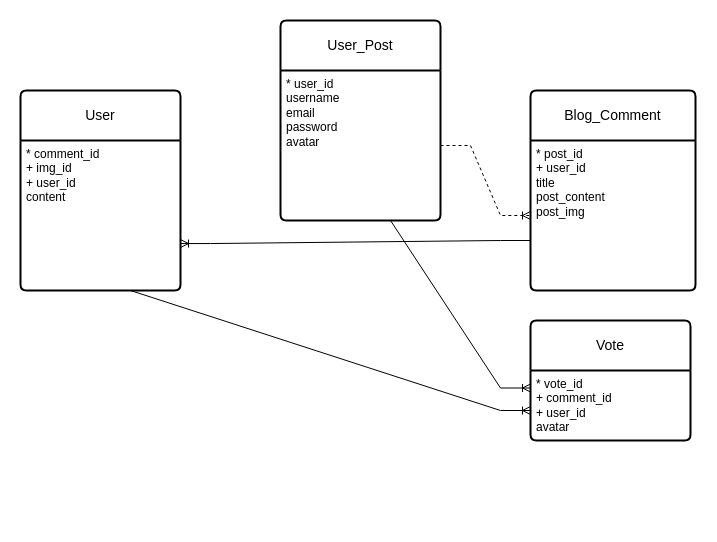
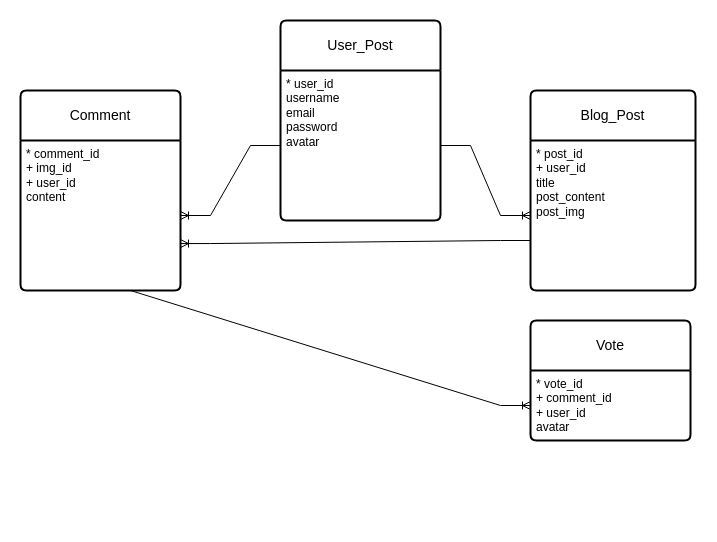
  <mxCell id="0" />
  <mxCell id="1" parent="0" />
  <mxCell id="2" value="User_Post" style="swimlane;childLayout=stackLayout;horizontal=1;startSize=50;horizontalStack=0;rounded=1;fontSize=14;fontStyle=0;strokeWidth=2;resizeParent=0;resizeLast=1;shadow=0;dashed=0;align=center;arcSize=4;whiteSpace=wrap;html=1;" vertex="1" parent="1"><mxGeometry x="280" y="20" width="160" height="200" as="geometry" /></mxCell>
  <mxCell id="3" value="* user_id&lt;div&gt;username&lt;/div&gt;&lt;div&gt;email&lt;/div&gt;&lt;div&gt;password&lt;/div&gt;&lt;div&gt;avatar&lt;/div&gt;" style="align=left;strokeColor=none;fillColor=none;spacingLeft=4;fontSize=12;verticalAlign=top;resizable=0;rotatable=0;part=1;html=1;" vertex="1" parent="2"><mxGeometry y="50" width="160" height="150" as="geometry" /></mxCell>
- <mxCell id="4" value="Blog_Comment" style="swimlane;childLayout=stackLayout;horizontal=1;startSize=50;horizontalStack=0;rounded=1;fontSize=14;fontStyle=0;strokeWidth=2;resizeParent=0;resizeLast=1;shadow=0;dashed=0;align=center;arcSize=4;whiteSpace=wrap;html=1;" vertex="1" parent="1"><mxGeometry x="530" y="90" width="165" height="200" as="geometry" /></mxCell>
+ <mxCell id="4" value="Blog_Post" style="swimlane;childLayout=stackLayout;horizontal=1;startSize=50;horizontalStack=0;rounded=1;fontSize=14;fontStyle=0;strokeWidth=2;resizeParent=0;resizeLast=1;shadow=0;dashed=0;align=center;arcSize=4;whiteSpace=wrap;html=1;" vertex="1" parent="1"><mxGeometry x="530" y="90" width="165" height="200" as="geometry" /></mxCell>
  <mxCell id="5" value="* post_id&lt;div&gt;+ user_id&lt;/div&gt;&lt;div&gt;title&lt;/div&gt;&lt;div&gt;post_content&lt;/div&gt;&lt;div&gt;post_img&lt;/div&gt;" style="align=left;strokeColor=none;fillColor=none;spacingLeft=4;fontSize=12;verticalAlign=top;resizable=0;rotatable=0;part=1;html=1;" vertex="1" parent="4"><mxGeometry y="50" width="165" height="150" as="geometry" /></mxCell>
- <mxCell id="6" value="User" style="swimlane;childLayout=stackLayout;horizontal=1;startSize=50;horizontalStack=0;rounded=1;fontSize=14;fontStyle=0;strokeWidth=2;resizeParent=0;resizeLast=1;shadow=0;dashed=0;align=center;arcSize=4;whiteSpace=wrap;html=1;" vertex="1" parent="1"><mxGeometry x="20" y="90" width="160" height="200" as="geometry" /></mxCell>
+ <mxCell id="6" value="Comment" style="swimlane;childLayout=stackLayout;horizontal=1;startSize=50;horizontalStack=0;rounded=1;fontSize=14;fontStyle=0;strokeWidth=2;resizeParent=0;resizeLast=1;shadow=0;dashed=0;align=center;arcSize=4;whiteSpace=wrap;html=1;" vertex="1" parent="1"><mxGeometry x="20" y="90" width="160" height="200" as="geometry" /></mxCell>
  <mxCell id="7" value="* comment_id&lt;div&gt;+ img_id&lt;/div&gt;&lt;div&gt;+ user_id&lt;/div&gt;&lt;div&gt;content&lt;/div&gt;" style="align=left;strokeColor=none;fillColor=none;spacingLeft=4;fontSize=12;verticalAlign=top;resizable=0;rotatable=0;part=1;html=1;" vertex="1" parent="6"><mxGeometry y="50" width="160" height="150" as="geometry" /></mxCell>
  <mxCell id="8" value="Vote" style="swimlane;childLayout=stackLayout;horizontal=1;startSize=50;horizontalStack=0;rounded=1;fontSize=14;fontStyle=0;strokeWidth=2;resizeParent=0;resizeLast=1;shadow=0;dashed=0;align=center;arcSize=4;whiteSpace=wrap;html=1;" vertex="1" parent="1"><mxGeometry x="530" y="320" width="160" height="120" as="geometry" /></mxCell>
  <mxCell id="9" value="* vote_id&lt;div&gt;+ comment_id&lt;/div&gt;&lt;div&gt;+ user_id&lt;/div&gt;&lt;div&gt;avatar&lt;/div&gt;" style="align=left;strokeColor=none;fillColor=none;spacingLeft=4;fontSize=12;verticalAlign=top;resizable=0;rotatable=0;part=1;html=1;" vertex="1" parent="8"><mxGeometry y="50" width="160" height="70" as="geometry" /></mxCell>
- <mxCell id="10" value="" style="edgeStyle=entityRelationEdgeStyle;fontSize=12;html=1;endArrow=ERoneToMany;rounded=0;exitX=1;exitY=0.5;exitDx=0;exitDy=0;entryX=0;entryY=0.5;entryDx=0;entryDy=0;dashed=1;" edge="1" parent="1" source="3" target="5"><mxGeometry width="100" height="100" relative="1" as="geometry"><mxPoint x="450" y="200" as="sourcePoint" /><mxPoint x="490" y="200" as="targetPoint" /><Array as="points"><mxPoint x="440" y="150" /></Array></mxGeometry></mxCell>
- <mxCell id="12" value="" style="edgeStyle=entityRelationEdgeStyle;fontSize=12;html=1;endArrow=ERoneToMany;rounded=0;exitX=0.5;exitY=1;exitDx=0;exitDy=0;entryX=0;entryY=0.25;entryDx=0;entryDy=0;" edge="1" parent="1" source="3" target="9"><mxGeometry width="100" height="100" relative="1" as="geometry"><mxPoint x="350" y="320" as="sourcePoint" /><mxPoint x="390" y="400" as="targetPoint" /></mxGeometry></mxCell>
- <mxCell id="13" value="" style="edgeStyle=entityRelationEdgeStyle;fontSize=12;html=1;endArrow=ERoneToMany;rounded=0;entryX=0;entryY=0.75;entryDx=0;entryDy=0;exitX=0.5;exitY=1;exitDx=0;exitDy=0;" edge="1" parent="1" source="7" target="8"><mxGeometry width="100" height="100" relative="1" as="geometry"><mxPoint x="180" y="380" as="sourcePoint" /><mxPoint x="280" y="480" as="targetPoint" /></mxGeometry></mxCell>
+ <mxCell id="10" value="" style="edgeStyle=entityRelationEdgeStyle;fontSize=12;html=1;endArrow=ERoneToMany;rounded=0;exitX=1;exitY=0.5;exitDx=0;exitDy=0;entryX=0;entryY=0.5;entryDx=0;entryDy=0;" edge="1" parent="1" source="3" target="5"><mxGeometry width="100" height="100" relative="1" as="geometry"><mxPoint x="450" y="200" as="sourcePoint" /><mxPoint x="490" y="200" as="targetPoint" /><Array as="points"><mxPoint x="440" y="150" /></Array></mxGeometry></mxCell>
+ <mxCell id="11" value="" style="edgeStyle=entityRelationEdgeStyle;fontSize=12;html=1;endArrow=ERoneToMany;rounded=0;entryX=1;entryY=0.5;entryDx=0;entryDy=0;exitX=0;exitY=0.5;exitDx=0;exitDy=0;" edge="1" parent="1" source="3" target="7"><mxGeometry width="100" height="100" relative="1" as="geometry"><mxPoint x="440" y="390" as="sourcePoint" /><mxPoint x="540" y="290" as="targetPoint" /></mxGeometry></mxCell>
+ <mxCell id="13" value="" style="edgeStyle=entityRelationEdgeStyle;fontSize=12;html=1;endArrow=ERoneToMany;rounded=0;exitX=0.5;exitY=1;exitDx=0;exitDy=0;" edge="1" parent="1" source="7" target="9"><mxGeometry width="100" height="100" relative="1" as="geometry"><mxPoint x="180" y="380" as="sourcePoint" /><mxPoint x="280" y="480" as="targetPoint" /></mxGeometry></mxCell>
  <mxCell id="14" value="" style="edgeStyle=entityRelationEdgeStyle;fontSize=12;html=1;endArrow=ERoneToMany;rounded=0;entryX=1;entryY=0.687;entryDx=0;entryDy=0;entryPerimeter=0;exitX=0;exitY=0.75;exitDx=0;exitDy=0;" edge="1" parent="1" source="4" target="7"><mxGeometry width="100" height="100" relative="1" as="geometry"><mxPoint x="440" y="243" as="sourcePoint" /><mxPoint x="380" y="180" as="targetPoint" /><Array as="points"><mxPoint x="220" y="520" /></Array></mxGeometry></mxCell>
